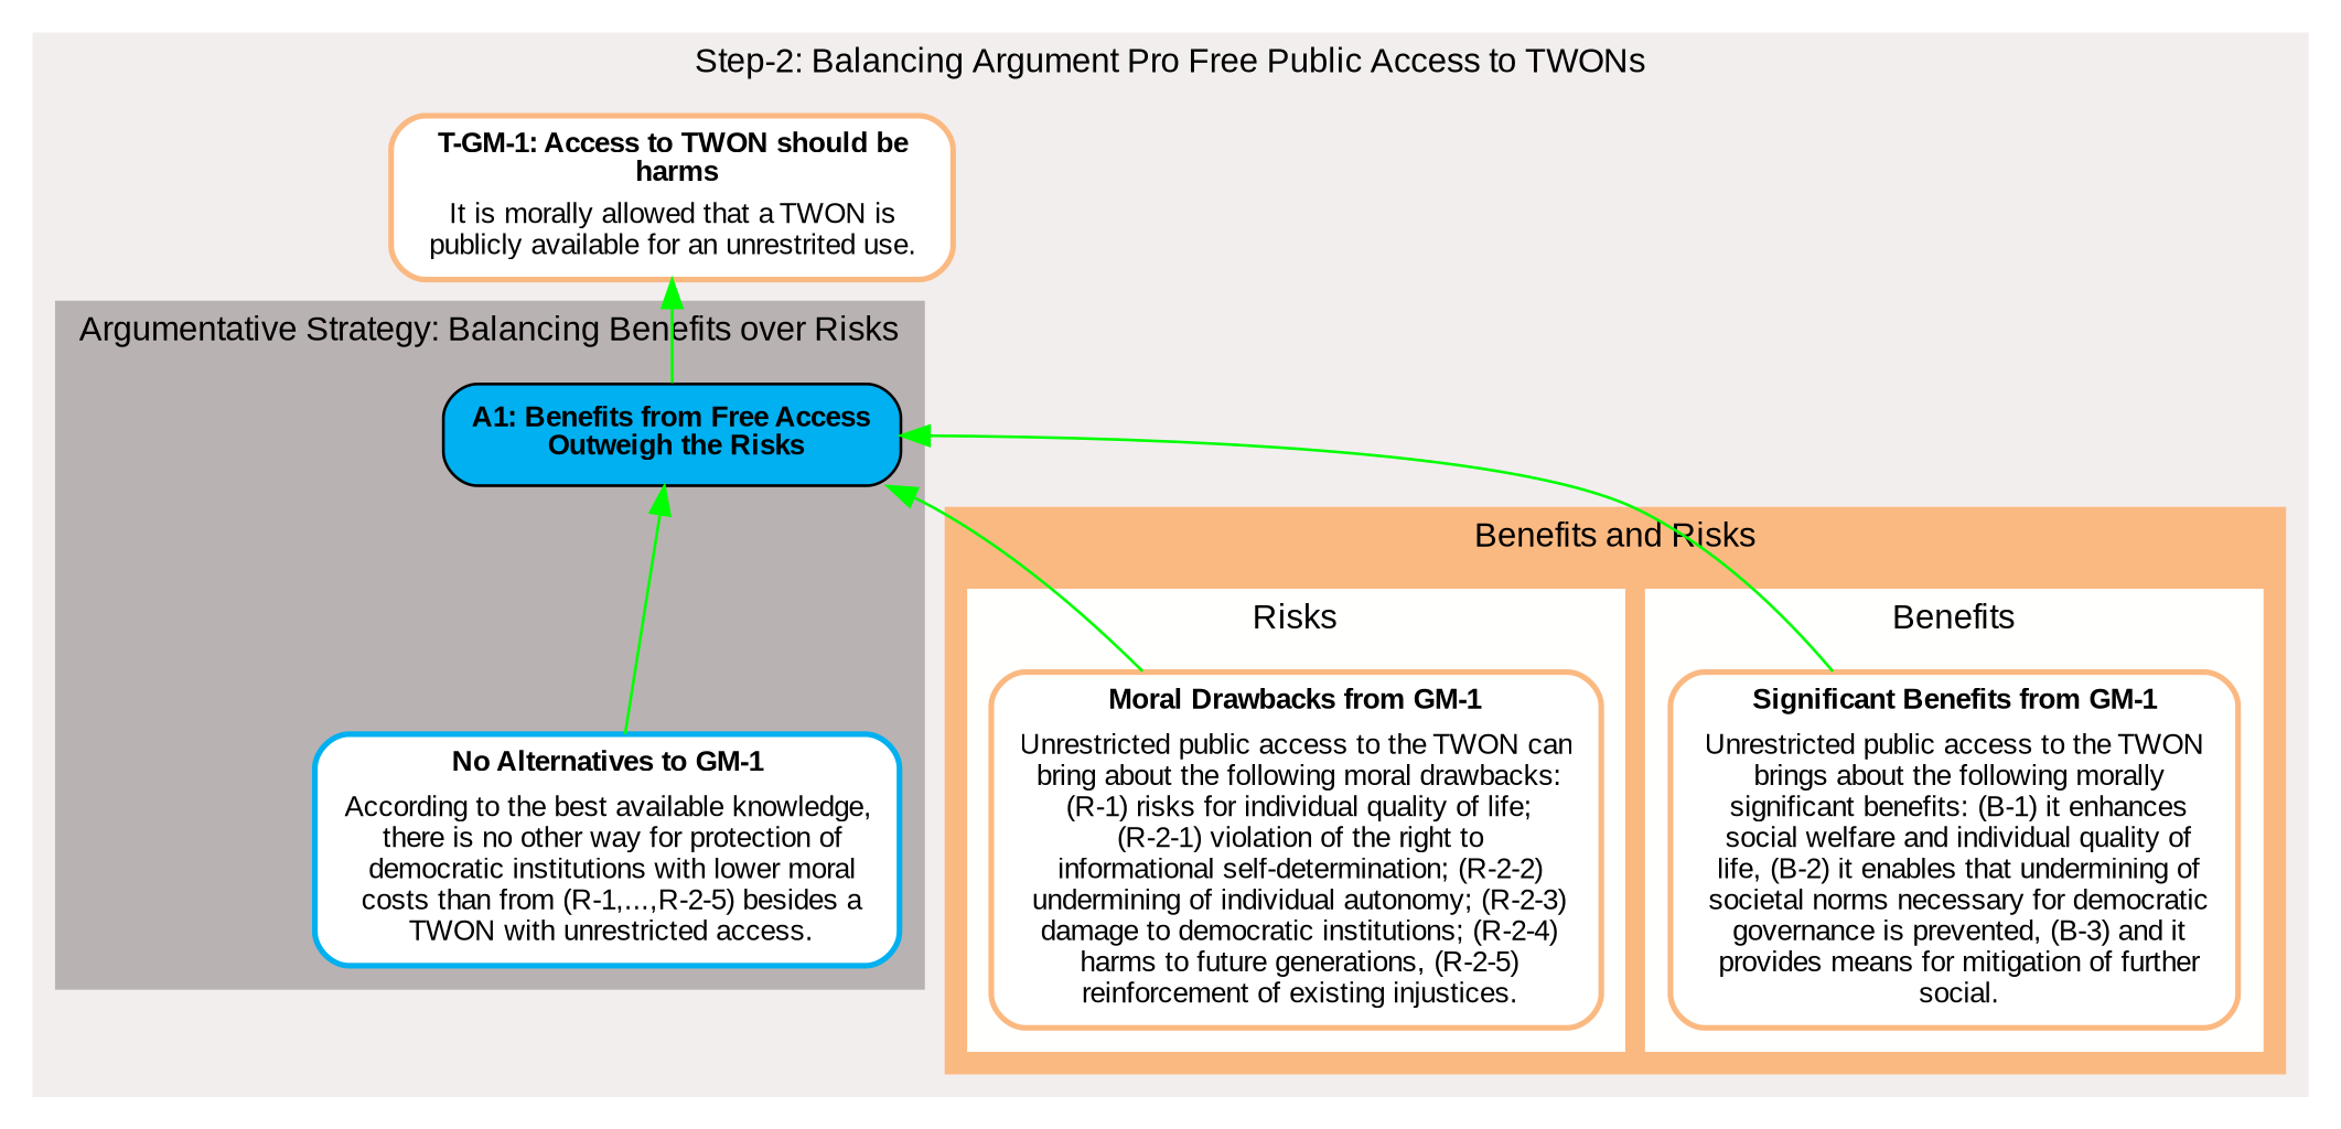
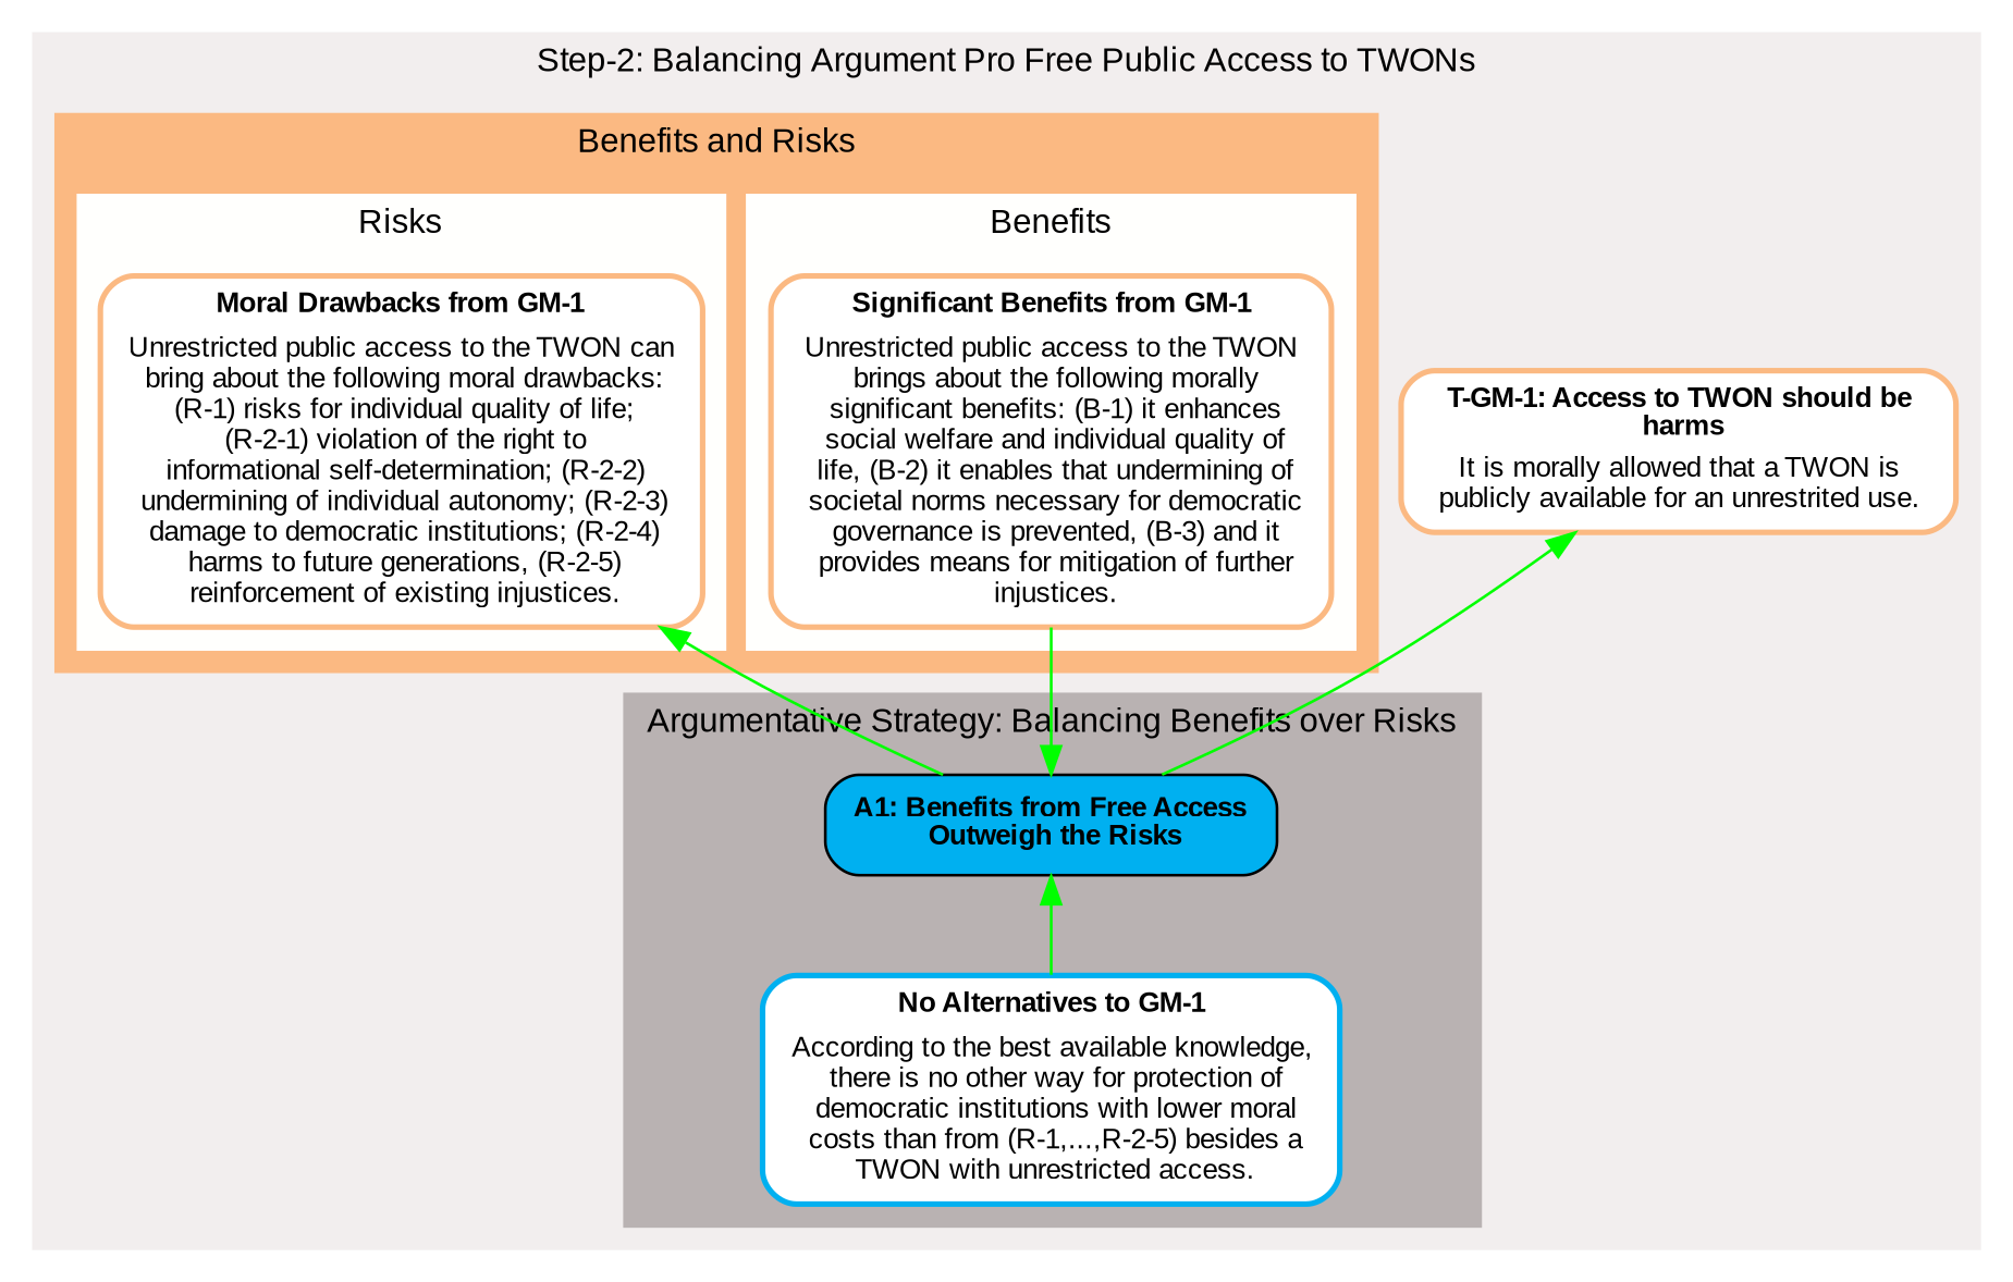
  digraph {
    concentrate=false
    rankdir=BT
    node [color="#FBB982" fillcolor=white fontcolor="#000000" labelfontcolor=white margin="0.11,0.055" shape=box style="filled,rounded,bold" type="statement-map-node"]
    edge [arrowsize=1 color="#00ff00" penwidth=1 type=support]
-   n1 [label=<<TABLE WIDTH="0" ALIGN="CENTER" BORDER="0" CELLSPACING="0"><TR><TD WIDTH="0" ALIGN="TEXT" BALIGN="CENTER"><FONT FACE="arial" POINT-SIZE="10" COLOR="#000000"><B>Significant&#x20;Benefits&#x20;from&#x20;GM-1</B></FONT></TD></TR><TR><TD ALIGN="TEXT" WIDTH="0" BALIGN="CENTER"><FONT FACE="arial" POINT-SIZE="10" COLOR="#000000">Unrestricted&#x20;public&#x20;access&#x20;to&#x20;the&#x20;TWON<BR/>&#x20;brings&#x20;about&#x20;the&#x20;following&#x20;morally<BR/>&#x20;significant&#x20;benefits&#x3A;&#x20;&#x28;B-1&#x29;&#x20;it&#x20;enhances<BR/>&#x20;social&#x20;welfare&#x20;and&#x20;individual&#x20;quality&#x20;of<BR/>&#x20;life&#x2C;&#x20;&#x28;B-2&#x29;&#x20;it&#x20;enables&#x20;that&#x20;undermining&#x20;of<BR/>&#x20;societal&#x20;norms&#x20;necessary&#x20;for&#x20;democratic<BR/>&#x20;governance&#x20;is&#x20;prevented&#x2C;&#x20;&#x28;B-3&#x29;&#x20;and&#x20;it<BR/>&#x20;provides&#x20;means&#x20;for&#x20;mitigation&#x20;of&#x20;further<BR/>&#x20;social.</FONT></TD></TR></TABLE>>]
+   n1 [label=<<TABLE WIDTH="0" ALIGN="CENTER" BORDER="0" CELLSPACING="0"><TR><TD WIDTH="0" ALIGN="TEXT" BALIGN="CENTER"><FONT FACE="arial" POINT-SIZE="10" COLOR="#000000"><B>Significant&#x20;Benefits&#x20;from&#x20;GM-1</B></FONT></TD></TR><TR><TD ALIGN="TEXT" WIDTH="0" BALIGN="CENTER"><FONT FACE="arial" POINT-SIZE="10" COLOR="#000000">Unrestricted&#x20;public&#x20;access&#x20;to&#x20;the&#x20;TWON<BR/>&#x20;brings&#x20;about&#x20;the&#x20;following&#x20;morally<BR/>&#x20;significant&#x20;benefits&#x3A;&#x20;&#x28;B-1&#x29;&#x20;it&#x20;enhances<BR/>&#x20;social&#x20;welfare&#x20;and&#x20;individual&#x20;quality&#x20;of<BR/>&#x20;life&#x2C;&#x20;&#x28;B-2&#x29;&#x20;it&#x20;enables&#x20;that&#x20;undermining&#x20;of<BR/>&#x20;societal&#x20;norms&#x20;necessary&#x20;for&#x20;democratic<BR/>&#x20;governance&#x20;is&#x20;prevented&#x2C;&#x20;&#x28;B-3&#x29;&#x20;and&#x20;it<BR/>&#x20;provides&#x20;means&#x20;for&#x20;mitigation&#x20;of&#x20;further<BR/>&#x20;injustices.</FONT></TD></TR></TABLE>>]
    n2 [label=<<TABLE WIDTH="0" ALIGN="CENTER" BORDER="0" CELLSPACING="0"><TR><TD WIDTH="0" ALIGN="TEXT" BALIGN="CENTER"><FONT FACE="arial" POINT-SIZE="10" COLOR="#000000"><B>Moral&#x20;Drawbacks&#x20;from&#x20;GM-1</B></FONT></TD></TR><TR><TD ALIGN="TEXT" WIDTH="0" BALIGN="CENTER"><FONT FACE="arial" POINT-SIZE="10" COLOR="#000000">Unrestricted&#x20;public&#x20;access&#x20;to&#x20;the&#x20;TWON&#x20;can<BR/>&#x20;bring&#x20;about&#x20;the&#x20;following&#x20;moral&#x20;drawbacks&#x3A;<BR/>&#x20;&#x28;R-1&#x29;&#x20;risks&#x20;for&#x20;individual&#x20;quality&#x20;of&#x20;life&#x3B;<BR/>&#x20;&#x28;R-2-1&#x29;&#x20;violation&#x20;of&#x20;the&#x20;right&#x20;to<BR/>&#x20;informational&#x20;self-determination&#x3B;&#x20;&#x28;R-2-2&#x29;<BR/>&#x20;undermining&#x20;of&#x20;individual&#x20;autonomy&#x3B;&#x20;&#x28;R-2-3&#x29;<BR/>&#x20;damage&#x20;to&#x20;democratic&#x20;institutions&#x3B;&#x20;&#x28;R-2-4&#x29;<BR/>&#x20;harms&#x20;to&#x20;future&#x20;generations&#x2C;&#x20;&#x28;R-2-5&#x29;<BR/>&#x20;reinforcement&#x20;of&#x20;existing&#x20;injustices.</FONT></TD></TR></TABLE>>]
    n3 [color="#00B0F0" label=<<TABLE WIDTH="0" ALIGN="CENTER" BORDER="0" CELLSPACING="0"><TR><TD WIDTH="0" ALIGN="TEXT" BALIGN="CENTER"><FONT FACE="arial" POINT-SIZE="10" COLOR="#000000"><B>No&#x20;Alternatives&#x20;to&#x20;GM-1</B></FONT></TD></TR><TR><TD ALIGN="TEXT" WIDTH="0" BALIGN="CENTER"><FONT FACE="arial" POINT-SIZE="10" COLOR="#000000">According&#x20;to&#x20;the&#x20;best&#x20;available&#x20;knowledge&#x2C;<BR/>&#x20;there&#x20;is&#x20;no&#x20;other&#x20;way&#x20;for&#x20;protection&#x20;of<BR/>&#x20;democratic&#x20;institutions&#x20;with&#x20;lower&#x20;moral<BR/>&#x20;costs&#x20;than&#x20;from&#x20;&#x28;R-1&#x2C;...&#x2C;R-2-5&#x29;&#x20;besides&#x20;a<BR/>&#x20;TWON&#x20;with&#x20;unrestricted&#x20;access.</FONT></TD></TR></TABLE>>]
    n4 [fillcolor="#00B0F0" label=<<TABLE WIDTH="0" ALIGN="CENTER" BORDER="0" CELLSPACING="0"><TR><TD WIDTH="0" ALIGN="TEXT" BALIGN="CENTER"><FONT FACE="arial" POINT-SIZE="10" COLOR="#000000"><B>A1&#x3A;&#x20;Benefits&#x20;from&#x20;Free&#x20;Access<BR/>&#x20;Outweigh&#x20;the&#x20;Risks</B></FONT></TD></TR></TABLE>> style="filled, rounded" type="argument-map-node" color="" labelfontcolor=""]
    n5 [label=<<TABLE WIDTH="0" ALIGN="CENTER" BORDER="0" CELLSPACING="0"><TR><TD WIDTH="0" ALIGN="TEXT" BALIGN="CENTER"><FONT FACE="arial" POINT-SIZE="10" COLOR="#000000"><B>T-GM-1&#x3A;&#x20;Access&#x20;to&#x20;TWON&#x20;should&#x20;be<BR/>&#x20;harms</B></FONT></TD></TR><TR><TD ALIGN="TEXT" WIDTH="0" BALIGN="CENTER"><FONT FACE="arial" POINT-SIZE="10" COLOR="#000000">It&#x20;is&#x20;morally&#x20;allowed&#x20;that&#x20;a&#x20;TWON&#x20;is<BR/>&#x20;publicly&#x20;available&#x20;for&#x20;an&#x20;unrestrited&#x20;use.&#x20;</FONT></TD></TR></TABLE>>]
    subgraph cluster_1 {
      color="#f2eeee"
      label=<<FONT FACE="arial" POINT-SIZE="12" COLOR="#000000">Step-2&#x3A;&#x20;Balancing&#x20;Argument&#x20;Pro&#x20;Free&#x20;Public&#x20;Access&#x20;to&#x20;TWONs</FONT>>
      labelloc=b
      style=filled
      n5
      subgraph cluster_2 {
        color="#FBB982"
        label=<<FONT FACE="arial" POINT-SIZE="12" COLOR="#000000">Benefits&#x20;and&#x20;Risks</FONT>>
        labelloc=b
        style=filled
        subgraph cluster_3 {
          color="#fffffd"
          label=<<FONT FACE="arial" POINT-SIZE="12" COLOR="#000000">Benefits</FONT>>
          labelloc=b
          style=filled
          n1
        }
        subgraph cluster_4 {
          color="#fffffd"
          label=<<FONT FACE="arial" POINT-SIZE="12" COLOR="#000000">Risks</FONT>>
          labelloc=b
          style=filled
          n2
        }
      }
      subgraph cluster_5 {
        color="#b9b2b2"
        label=<<FONT FACE="arial" POINT-SIZE="12" COLOR="#000000">Argumentative&#x20;Strategy&#x3A;&#x20;Balancing&#x20;Benefits&#x20;over&#x20;Risks</FONT>>
        labelloc=b
        style=filled
        n3
        n4
      }
    }
    n1 -> n4
-   n2 -> n4
+   n4 -> n2
    n3 -> n4
    n4 -> n5
  }
